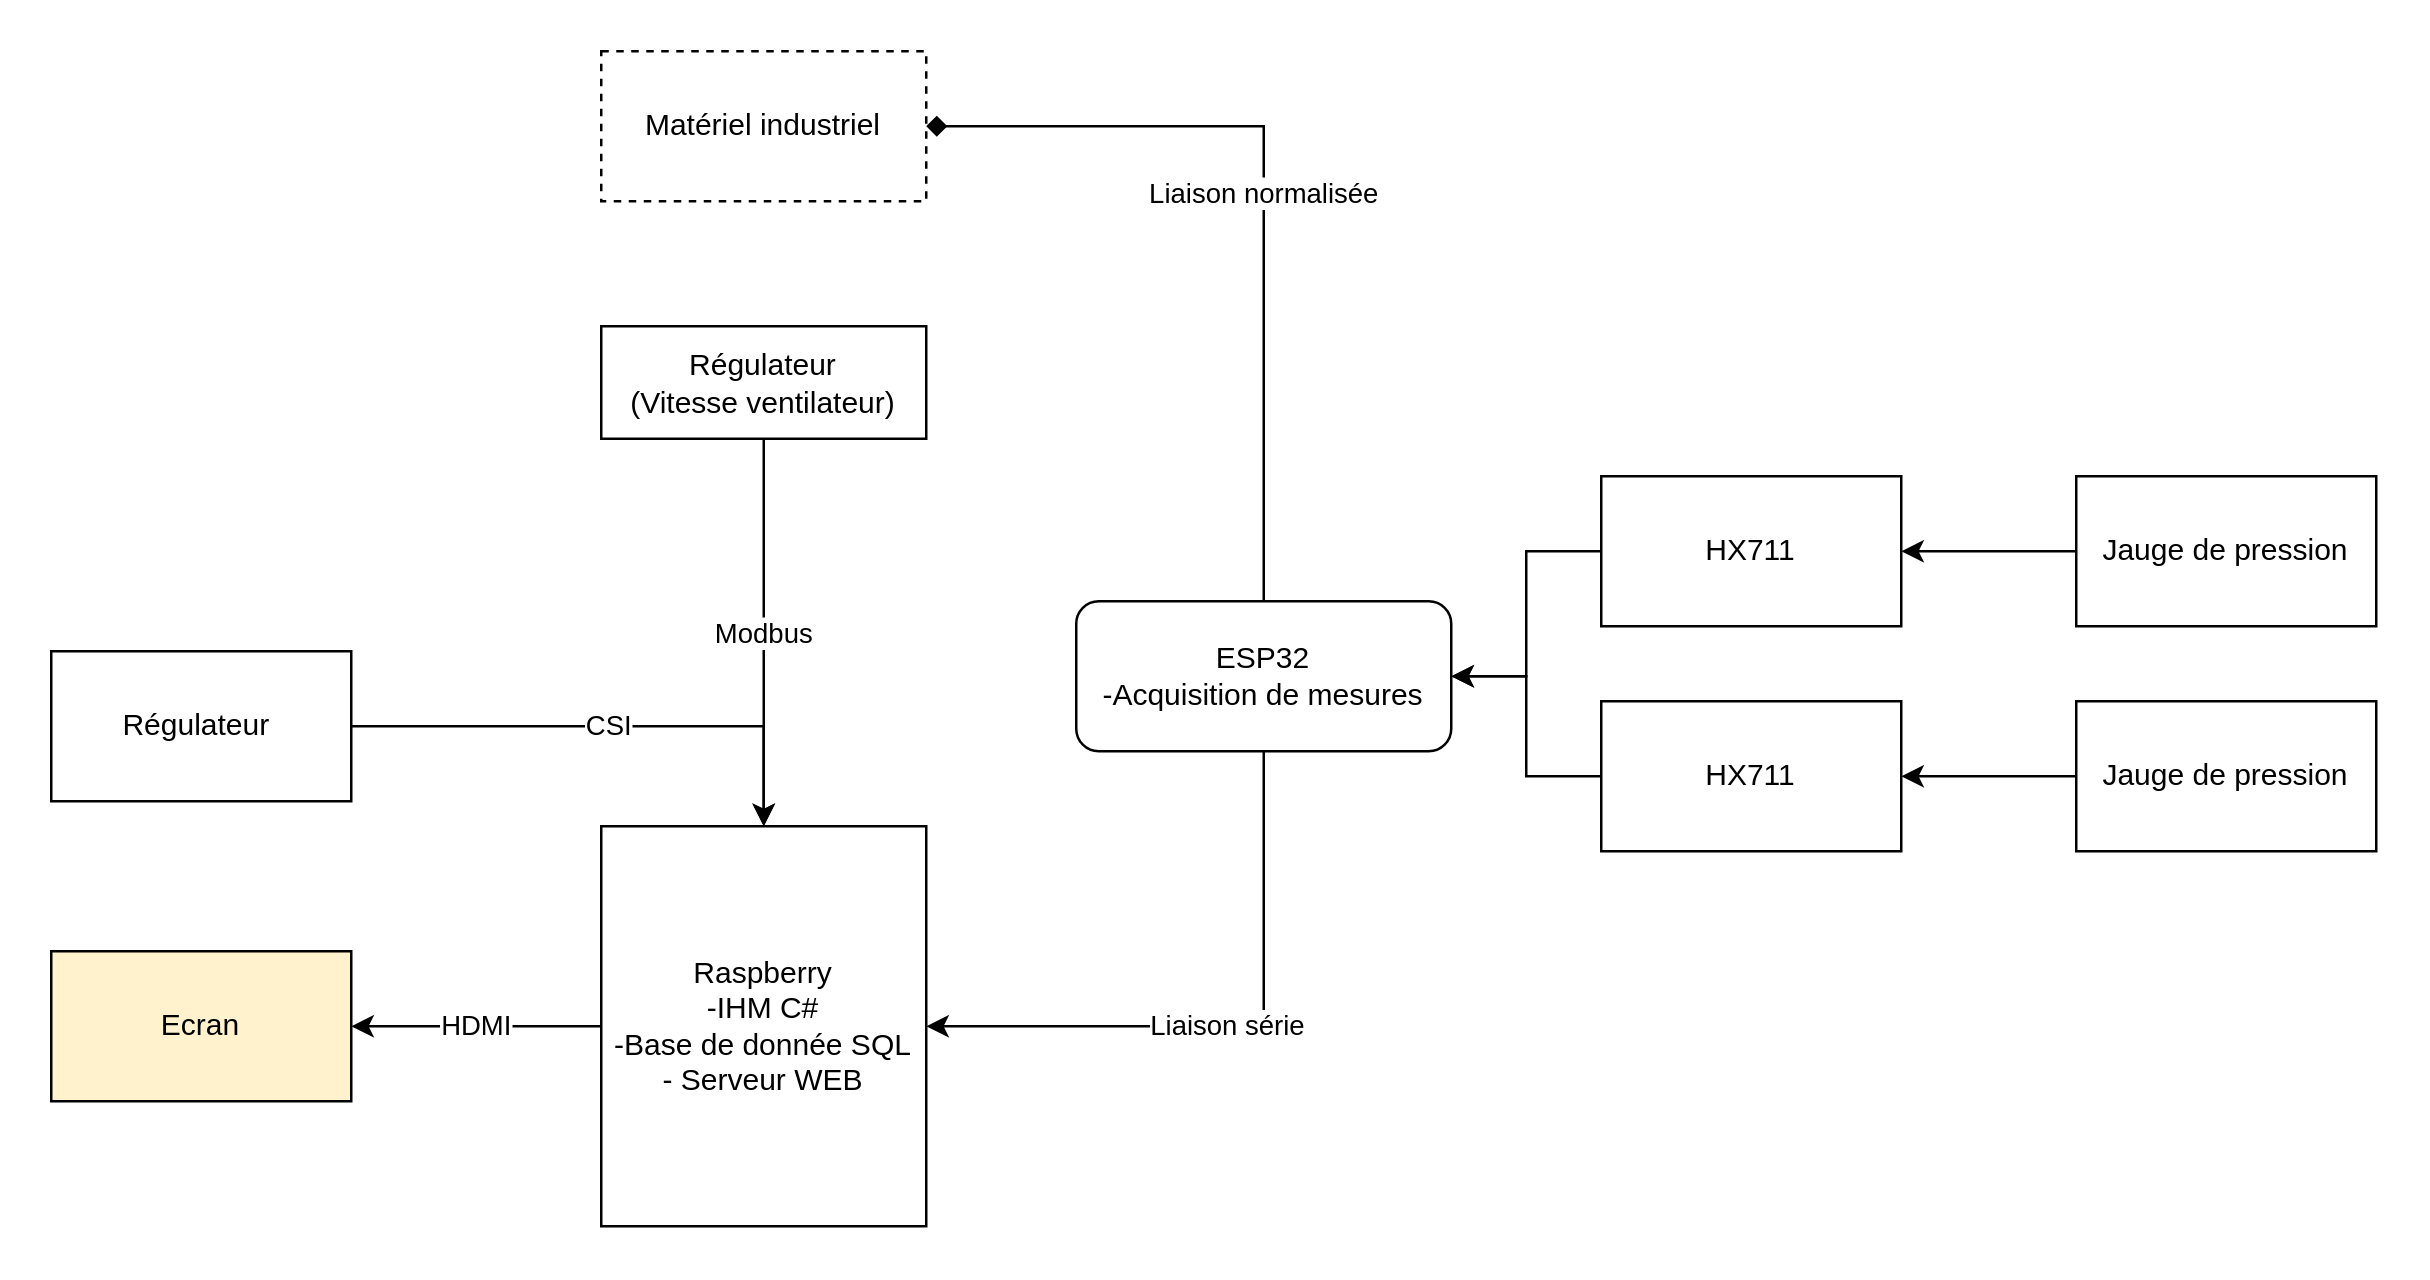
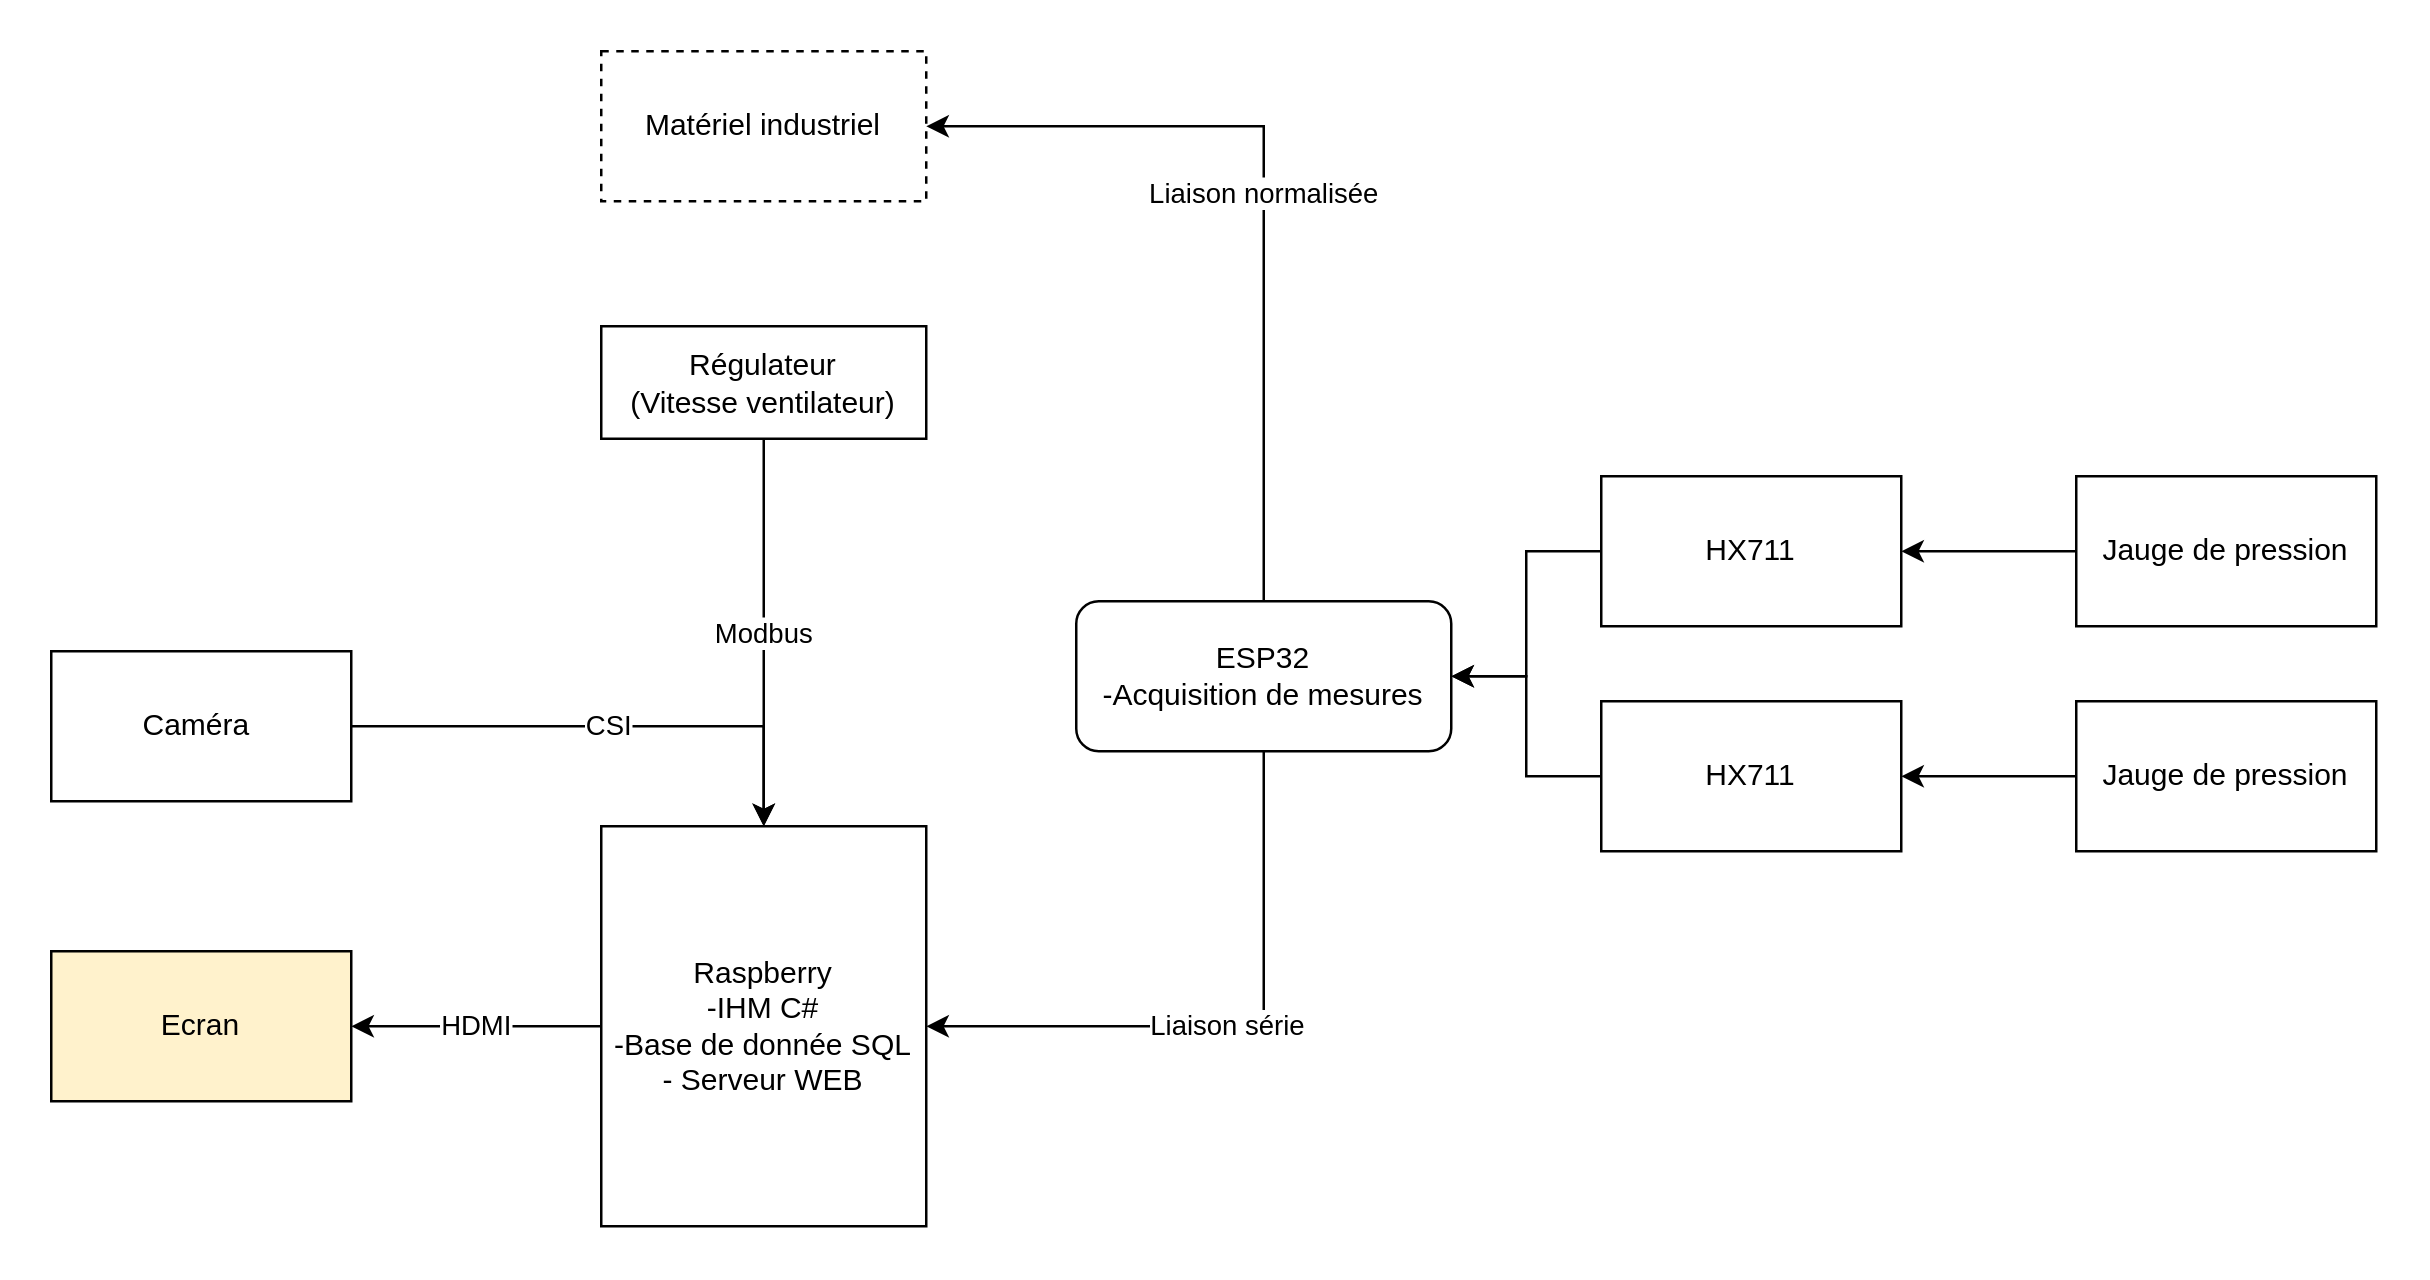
  <mxCell id="0" />
  <mxCell id="1" parent="0" />
  <mxCell id="2" value="Modbus" style="edgeStyle=orthogonalEdgeStyle;rounded=0;orthogonalLoop=1;jettySize=auto;html=1;exitX=0.5;exitY=1;exitDx=0;exitDy=0;entryX=0.5;entryY=0;entryDx=0;entryDy=0;" edge="1" parent="1" source="3" target="5"><mxGeometry relative="1" as="geometry" /></mxCell>
  <mxCell id="3" value="Régulateur&lt;br&gt;(Vitesse ventilateur)" style="rounded=0;whiteSpace=wrap;html=1;" vertex="1" parent="1"><mxGeometry x="240" y="130" width="130" height="45" as="geometry" /></mxCell>
  <mxCell id="4" value="HDMI" style="edgeStyle=orthogonalEdgeStyle;rounded=0;orthogonalLoop=1;jettySize=auto;html=1;exitX=0;exitY=0.5;exitDx=0;exitDy=0;entryX=1;entryY=0.5;entryDx=0;entryDy=0;" edge="1" parent="1" source="5" target="9"><mxGeometry relative="1" as="geometry" /></mxCell>
  <mxCell id="5" value="Raspberry&lt;br&gt;-IHM C#&lt;br&gt;-Base de donnée SQL&lt;br&gt;- Serveur WEB" style="rounded=0;whiteSpace=wrap;html=1;" vertex="1" parent="1"><mxGeometry x="240" y="330" width="130" height="160" as="geometry" /></mxCell>
  <mxCell id="6" value="CSI" style="edgeStyle=orthogonalEdgeStyle;rounded=0;orthogonalLoop=1;jettySize=auto;html=1;exitX=1;exitY=0.5;exitDx=0;exitDy=0;entryX=0.5;entryY=0;entryDx=0;entryDy=0;" edge="1" parent="1" source="7" target="5"><mxGeometry relative="1" as="geometry" /></mxCell>
- <mxCell id="7" value="Régulateur&amp;nbsp;" style="rounded=0;whiteSpace=wrap;html=1;" vertex="1" parent="1"><mxGeometry x="20" y="260" width="120" height="60" as="geometry" /></mxCell>
+ <mxCell id="7" value="Caméra&amp;nbsp;" style="rounded=0;whiteSpace=wrap;html=1;" vertex="1" parent="1"><mxGeometry x="20" y="260" width="120" height="60" as="geometry" /></mxCell>
  <mxCell id="8" value="Matériel industriel" style="rounded=0;whiteSpace=wrap;html=1;dashed=1;" vertex="1" parent="1"><mxGeometry x="240" y="20" width="130" height="60" as="geometry" /></mxCell>
  <mxCell id="9" value="Ecran" style="rounded=0;whiteSpace=wrap;html=1;fillColor=#fff2cc;" vertex="1" parent="1"><mxGeometry x="20" y="380" width="120" height="60" as="geometry" /></mxCell>
  <mxCell id="10" value="Liaison série&amp;nbsp;" style="edgeStyle=orthogonalEdgeStyle;rounded=0;orthogonalLoop=1;jettySize=auto;html=1;exitX=0.5;exitY=1;exitDx=0;exitDy=0;entryX=1;entryY=0.5;entryDx=0;entryDy=0;" edge="1" parent="1" source="12" target="5"><mxGeometry relative="1" as="geometry" /></mxCell>
- <mxCell id="11" value="Liaison normalisée" style="edgeStyle=orthogonalEdgeStyle;rounded=0;orthogonalLoop=1;jettySize=auto;html=1;exitX=0.5;exitY=0;exitDx=0;exitDy=0;entryX=1;entryY=0.5;entryDx=0;entryDy=0;endArrow=diamond;" edge="1" parent="1" source="12" target="8"><mxGeometry relative="1" as="geometry" /></mxCell>
+ <mxCell id="11" value="Liaison normalisée" style="edgeStyle=orthogonalEdgeStyle;rounded=0;orthogonalLoop=1;jettySize=auto;html=1;exitX=0.5;exitY=0;exitDx=0;exitDy=0;entryX=1;entryY=0.5;entryDx=0;entryDy=0;" edge="1" parent="1" source="12" target="8"><mxGeometry relative="1" as="geometry" /></mxCell>
  <mxCell id="12" value="ESP32&lt;br&gt;-Acquisition de mesures" style="whiteSpace=wrap;html=1;rounded=1;" vertex="1" parent="1"><mxGeometry x="430" y="240" width="150" height="60" as="geometry" /></mxCell>
  <mxCell id="13" style="edgeStyle=orthogonalEdgeStyle;rounded=0;orthogonalLoop=1;jettySize=auto;html=1;exitX=0;exitY=0.5;exitDx=0;exitDy=0;entryX=1;entryY=0.5;entryDx=0;entryDy=0;" edge="1" parent="1" source="14" target="12"><mxGeometry relative="1" as="geometry" /></mxCell>
  <mxCell id="14" value="HX711" style="rounded=0;whiteSpace=wrap;html=1;" vertex="1" parent="1"><mxGeometry x="640" y="190" width="120" height="60" as="geometry" /></mxCell>
  <mxCell id="15" style="edgeStyle=orthogonalEdgeStyle;rounded=0;orthogonalLoop=1;jettySize=auto;html=1;exitX=0;exitY=0.5;exitDx=0;exitDy=0;entryX=1;entryY=0.5;entryDx=0;entryDy=0;" edge="1" parent="1" source="16" target="12"><mxGeometry relative="1" as="geometry" /></mxCell>
  <mxCell id="16" value="HX711" style="rounded=0;whiteSpace=wrap;html=1;" vertex="1" parent="1"><mxGeometry x="640" y="280" width="120" height="60" as="geometry" /></mxCell>
  <mxCell id="17" style="edgeStyle=orthogonalEdgeStyle;rounded=0;orthogonalLoop=1;jettySize=auto;html=1;exitX=0;exitY=0.5;exitDx=0;exitDy=0;entryX=1;entryY=0.5;entryDx=0;entryDy=0;" edge="1" parent="1" source="18" target="14"><mxGeometry relative="1" as="geometry" /></mxCell>
  <mxCell id="18" value="Jauge de pression" style="rounded=0;whiteSpace=wrap;html=1;" vertex="1" parent="1"><mxGeometry x="830" y="190" width="120" height="60" as="geometry" /></mxCell>
  <mxCell id="19" style="edgeStyle=orthogonalEdgeStyle;rounded=0;orthogonalLoop=1;jettySize=auto;html=1;exitX=0;exitY=0.5;exitDx=0;exitDy=0;entryX=1;entryY=0.5;entryDx=0;entryDy=0;" edge="1" parent="1" source="20" target="16"><mxGeometry relative="1" as="geometry" /></mxCell>
  <mxCell id="20" value="Jauge de pression" style="rounded=0;whiteSpace=wrap;html=1;" vertex="1" parent="1"><mxGeometry x="830" y="280" width="120" height="60" as="geometry" /></mxCell>
